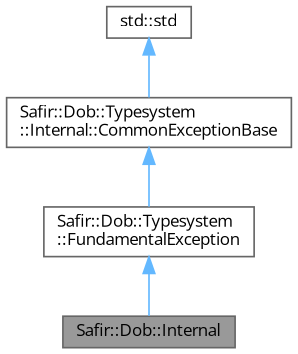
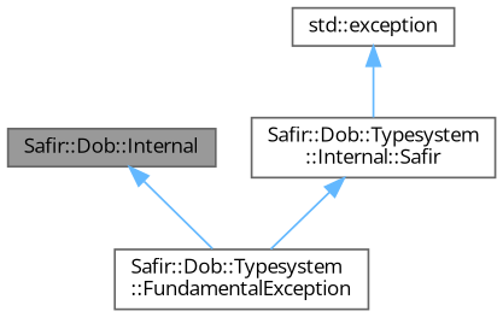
  digraph {
    fontname="Open Sans"
    node [color=gray40 fillcolor=white fontname="Open Sans" fontsize=10 shape=box style=filled]
    edge [color=steelblue1 dir=back fontname="Open Sans" fontsize=10 labelfontname=Helvetica labelfontsize=10 style=solid]
    n1 [fillcolor=grey60 fontcolor=black height=0.2 label="Safir::Dob::Internal" width=0.4]
    n2 [height=0.2 label="Safir::Dob::Typesystem\l::FundamentalException" width=0.4]
-   n3 [height=0.2 label="Safir::Dob::Typesystem\l::Internal::CommonExceptionBase" width=0.4]
-   n4 [height=0.2 label="std::std" width=0.4]
-   n2 -> n1
+   n3 [height=0.2 label="Safir::Dob::Typesystem\l::Internal::Safir" width=0.4]
+   n4 [height=0.2 label="std::exception" width=0.4]
+   n1 -> n2
    n3 -> n2
    n4 -> n3
  }
